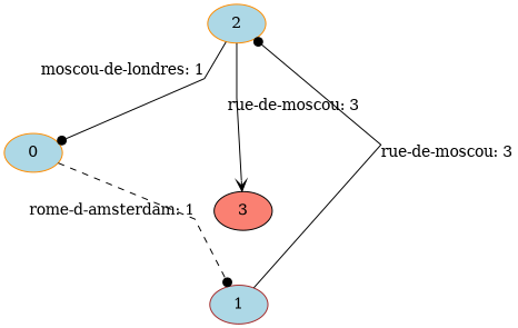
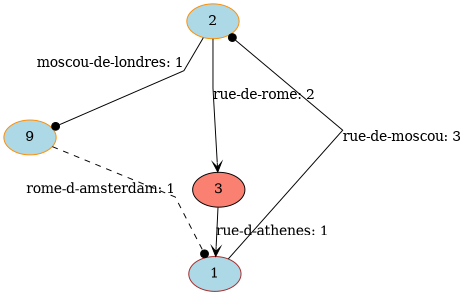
  digraph {
    nslimit=5
    nslimit1=5
    splines=line
    node [color=darkorange fillcolor=lightblue style=filled]
    edge [arrowhead=dot minlen=1 style=solid]
    2
-   0
+   0 [label=9]
    3 [color=black fillcolor=salmon]
    1 [color=brown]
    2 -> 0 [label="moscou-de-londres: 1"]
-   2 -> 3 [arrowhead=vee label="rue-de-moscou: 3" minlen=2]
+   2 -> 3 [arrowhead=vee label="rue-de-rome: 2" minlen=2]
    0 -> 1 [label="rome-d-amsterdam: 1" style=dashed]
+   3 -> 1 [arrowhead=vee label="rue-d-athenes: 1"]
    1 -> 2 [label="rue-de-moscou: 3" minlen=3]
  }
